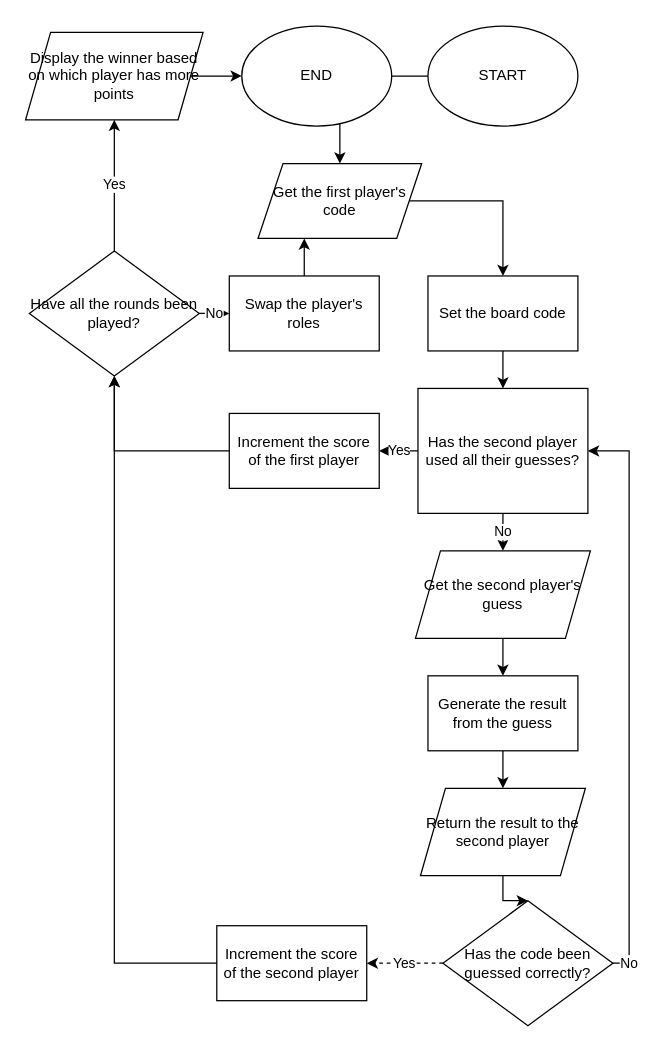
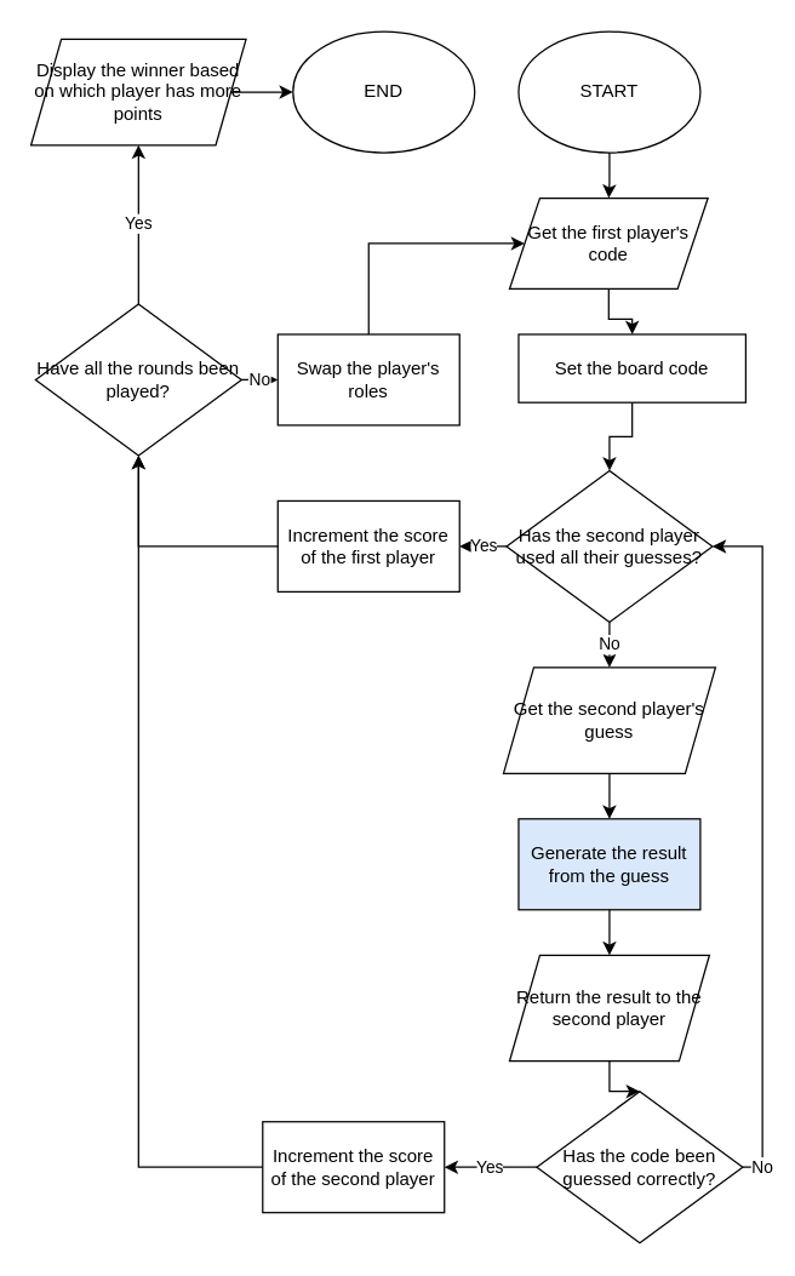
  <mxCell id="0" />
  <mxCell id="1" parent="0" />
  <mxCell id="2" value="" style="edgeStyle=orthogonalEdgeStyle;rounded=0;orthogonalLoop=1;jettySize=auto;html=1;" edge="1" parent="1" source="3" target="5"><mxGeometry relative="1" as="geometry" /></mxCell>
  <mxCell id="3" value="START" style="ellipse;whiteSpace=wrap;html=1;" vertex="1" parent="1"><mxGeometry x="342" y="20" width="120" height="80" as="geometry" /></mxCell>
  <mxCell id="4" value="" style="edgeStyle=orthogonalEdgeStyle;rounded=0;orthogonalLoop=1;jettySize=auto;html=1;" edge="1" parent="1" source="5" target="7"><mxGeometry relative="1" as="geometry" /></mxCell>
- <mxCell id="5" value="Get the first player's code" style="shape=parallelogram;perimeter=parallelogramPerimeter;whiteSpace=wrap;html=1;fixedSize=1;" vertex="1" parent="1"><mxGeometry x="206" y="130" width="131" height="60" as="geometry" /></mxCell>
+ <mxCell id="5" value="Get the first player's code" style="shape=parallelogram;perimeter=parallelogramPerimeter;whiteSpace=wrap;html=1;fixedSize=1;" vertex="1" parent="1"><mxGeometry x="336" y="130" width="131" height="60" as="geometry" /></mxCell>
  <mxCell id="6" value="" style="edgeStyle=orthogonalEdgeStyle;rounded=0;orthogonalLoop=1;jettySize=auto;html=1;" edge="1" parent="1" source="7" target="18"><mxGeometry relative="1" as="geometry" /></mxCell>
- <mxCell id="7" value="Set the board code" style="rounded=0;whiteSpace=wrap;html=1;" vertex="1" parent="1"><mxGeometry x="342" y="220" width="120" height="60" as="geometry" /></mxCell>
- <mxCell id="8" value="Yes" style="edgeStyle=orthogonalEdgeStyle;rounded=0;orthogonalLoop=1;jettySize=auto;html=1;dashed=1;" edge="1" parent="1" source="9" target="20"><mxGeometry relative="1" as="geometry" /></mxCell>
+ <mxCell id="7" value="Set the board code" style="rounded=0;whiteSpace=wrap;html=1;" vertex="1" parent="1"><mxGeometry x="342" y="220" width="150" height="45" as="geometry" /></mxCell>
+ <mxCell id="8" value="Yes" style="edgeStyle=orthogonalEdgeStyle;rounded=0;orthogonalLoop=1;jettySize=auto;html=1;" edge="1" parent="1" source="9" target="20"><mxGeometry relative="1" as="geometry" /></mxCell>
  <mxCell id="9" value="Has the code been guessed correctly?" style="rhombus;whiteSpace=wrap;html=1;" vertex="1" parent="1"><mxGeometry x="354" y="720" width="136" height="100" as="geometry" /></mxCell>
  <mxCell id="10" value="" style="edgeStyle=orthogonalEdgeStyle;rounded=0;orthogonalLoop=1;jettySize=auto;html=1;" edge="1" parent="1" source="11" target="13"><mxGeometry relative="1" as="geometry" /></mxCell>
  <mxCell id="11" value="Get the second player's guess" style="shape=parallelogram;perimeter=parallelogramPerimeter;whiteSpace=wrap;html=1;fixedSize=1;" vertex="1" parent="1"><mxGeometry x="332" y="440" width="140" height="70" as="geometry" /></mxCell>
  <mxCell id="12" value="" style="edgeStyle=orthogonalEdgeStyle;rounded=0;orthogonalLoop=1;jettySize=auto;html=1;" edge="1" parent="1" source="13" target="15"><mxGeometry relative="1" as="geometry" /></mxCell>
- <mxCell id="13" value="Generate the result from the guess" style="rounded=0;whiteSpace=wrap;html=1;" vertex="1" parent="1"><mxGeometry x="342" y="540" width="120" height="60" as="geometry" /></mxCell>
+ <mxCell id="13" value="Generate the result from the guess" style="rounded=0;whiteSpace=wrap;html=1;fillColor=#dae8fc;" vertex="1" parent="1"><mxGeometry x="342" y="540" width="120" height="60" as="geometry" /></mxCell>
  <mxCell id="14" value="" style="edgeStyle=orthogonalEdgeStyle;rounded=0;orthogonalLoop=1;jettySize=auto;html=1;" edge="1" parent="1" source="15" target="9"><mxGeometry relative="1" as="geometry" /></mxCell>
  <mxCell id="15" value="Return the result to the second player" style="shape=parallelogram;perimeter=parallelogramPerimeter;whiteSpace=wrap;html=1;fixedSize=1;" vertex="1" parent="1"><mxGeometry x="336" y="630" width="132" height="70" as="geometry" /></mxCell>
  <mxCell id="16" value="No" style="edgeStyle=orthogonalEdgeStyle;rounded=0;orthogonalLoop=1;jettySize=auto;html=1;" edge="1" parent="1" source="18" target="11"><mxGeometry relative="1" as="geometry" /></mxCell>
  <mxCell id="17" value="Yes" style="edgeStyle=orthogonalEdgeStyle;rounded=0;orthogonalLoop=1;jettySize=auto;html=1;" edge="1" parent="1" source="18" target="21"><mxGeometry relative="1" as="geometry" /></mxCell>
- <mxCell id="18" value="Has the second player used all their guesses?" style="whiteSpace=wrap;html=1;rounded=0;" vertex="1" parent="1"><mxGeometry x="334" y="310" width="136" height="100" as="geometry" /></mxCell>
+ <mxCell id="18" value="Has the second player used all their guesses?" style="rhombus;whiteSpace=wrap;html=1;" vertex="1" parent="1"><mxGeometry x="334" y="310" width="136" height="100" as="geometry" /></mxCell>
  <mxCell id="19" value="No" style="edgeStyle=orthogonalEdgeStyle;rounded=0;orthogonalLoop=1;jettySize=auto;html=1;" edge="1" parent="1" source="9" target="18"><mxGeometry x="-0.945" relative="1" as="geometry"><mxPoint x="412" y="520" as="sourcePoint" /><mxPoint x="412" y="550" as="targetPoint" /><Array as="points"><mxPoint x="503" y="770" /><mxPoint x="503" y="360" /></Array><mxPoint as="offset" /></mxGeometry></mxCell>
  <mxCell id="20" value="Increment the score of the second player" style="rounded=0;whiteSpace=wrap;html=1;" vertex="1" parent="1"><mxGeometry x="173" y="740" width="120" height="60" as="geometry" /></mxCell>
  <mxCell id="21" value="Increment the score of the first player" style="rounded=0;whiteSpace=wrap;html=1;" vertex="1" parent="1"><mxGeometry x="183" y="330" width="120" height="60" as="geometry" /></mxCell>
  <mxCell id="22" value="No" style="edgeStyle=orthogonalEdgeStyle;rounded=0;orthogonalLoop=1;jettySize=auto;html=1;" edge="1" parent="1" source="24" target="25"><mxGeometry relative="1" as="geometry" /></mxCell>
  <mxCell id="23" value="Yes" style="edgeStyle=orthogonalEdgeStyle;rounded=0;orthogonalLoop=1;jettySize=auto;html=1;" edge="1" parent="1" source="24" target="28"><mxGeometry relative="1" as="geometry" /></mxCell>
  <mxCell id="24" value="Have all the rounds been played?" style="rhombus;whiteSpace=wrap;html=1;" vertex="1" parent="1"><mxGeometry x="23" y="200" width="136" height="100" as="geometry" /></mxCell>
  <mxCell id="25" value="Swap the player's roles" style="whiteSpace=wrap;html=1;" vertex="1" parent="1"><mxGeometry x="183" y="220" width="120" height="60" as="geometry" /></mxCell>
  <mxCell id="26" value="" style="edgeStyle=orthogonalEdgeStyle;rounded=0;orthogonalLoop=1;jettySize=auto;html=1;" edge="1" parent="1" source="25" target="5"><mxGeometry relative="1" as="geometry"><mxPoint x="412" y="290" as="sourcePoint" /><mxPoint x="412" y="320" as="targetPoint" /><Array as="points"><mxPoint x="243" y="160" /></Array></mxGeometry></mxCell>
  <mxCell id="27" value="" style="edgeStyle=orthogonalEdgeStyle;rounded=0;orthogonalLoop=1;jettySize=auto;html=1;" edge="1" parent="1" source="28" target="29"><mxGeometry relative="1" as="geometry" /></mxCell>
  <mxCell id="28" value="Display the winner based on which player has more points" style="shape=parallelogram;perimeter=parallelogramPerimeter;whiteSpace=wrap;html=1;fixedSize=1;" vertex="1" parent="1"><mxGeometry x="20" y="25" width="142" height="70" as="geometry" /></mxCell>
  <mxCell id="29" value="END" style="ellipse;whiteSpace=wrap;html=1;" vertex="1" parent="1"><mxGeometry x="193" y="20" width="120" height="80" as="geometry" /></mxCell>
  <mxCell id="30" value="" style="edgeStyle=orthogonalEdgeStyle;rounded=0;orthogonalLoop=1;jettySize=auto;html=1;" edge="1" parent="1" source="21" target="24"><mxGeometry relative="1" as="geometry"><mxPoint x="412" y="520" as="sourcePoint" /><mxPoint x="412" y="550" as="targetPoint" /></mxGeometry></mxCell>
  <mxCell id="31" value="" style="edgeStyle=orthogonalEdgeStyle;rounded=0;orthogonalLoop=1;jettySize=auto;html=1;" edge="1" parent="1" source="20" target="24"><mxGeometry relative="1" as="geometry"><mxPoint x="183" y="370" as="sourcePoint" /><mxPoint x="101" y="320" as="targetPoint" /></mxGeometry></mxCell>
